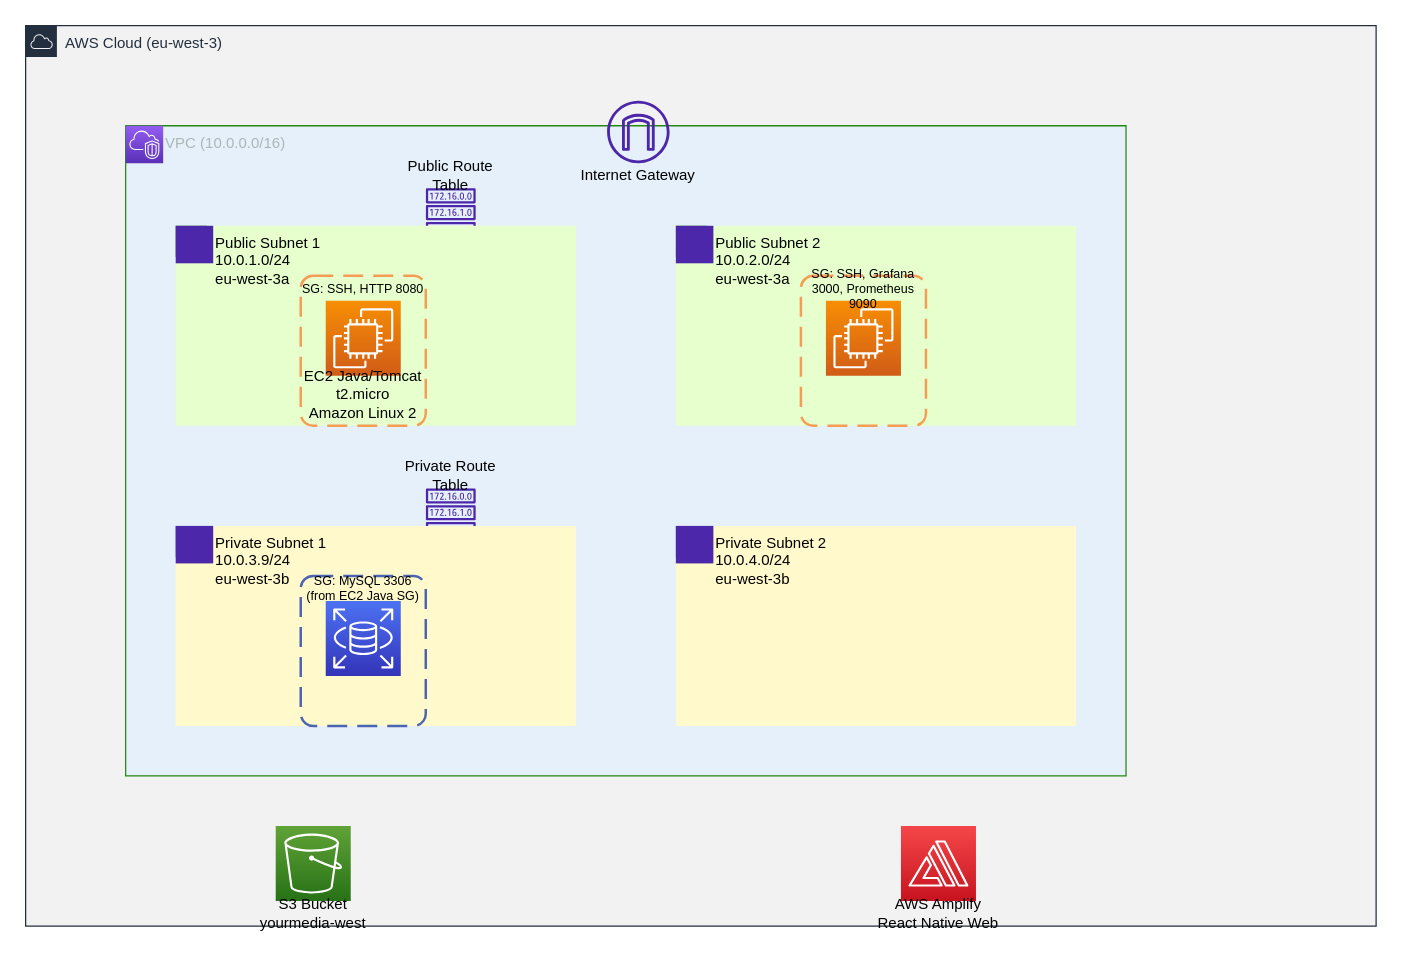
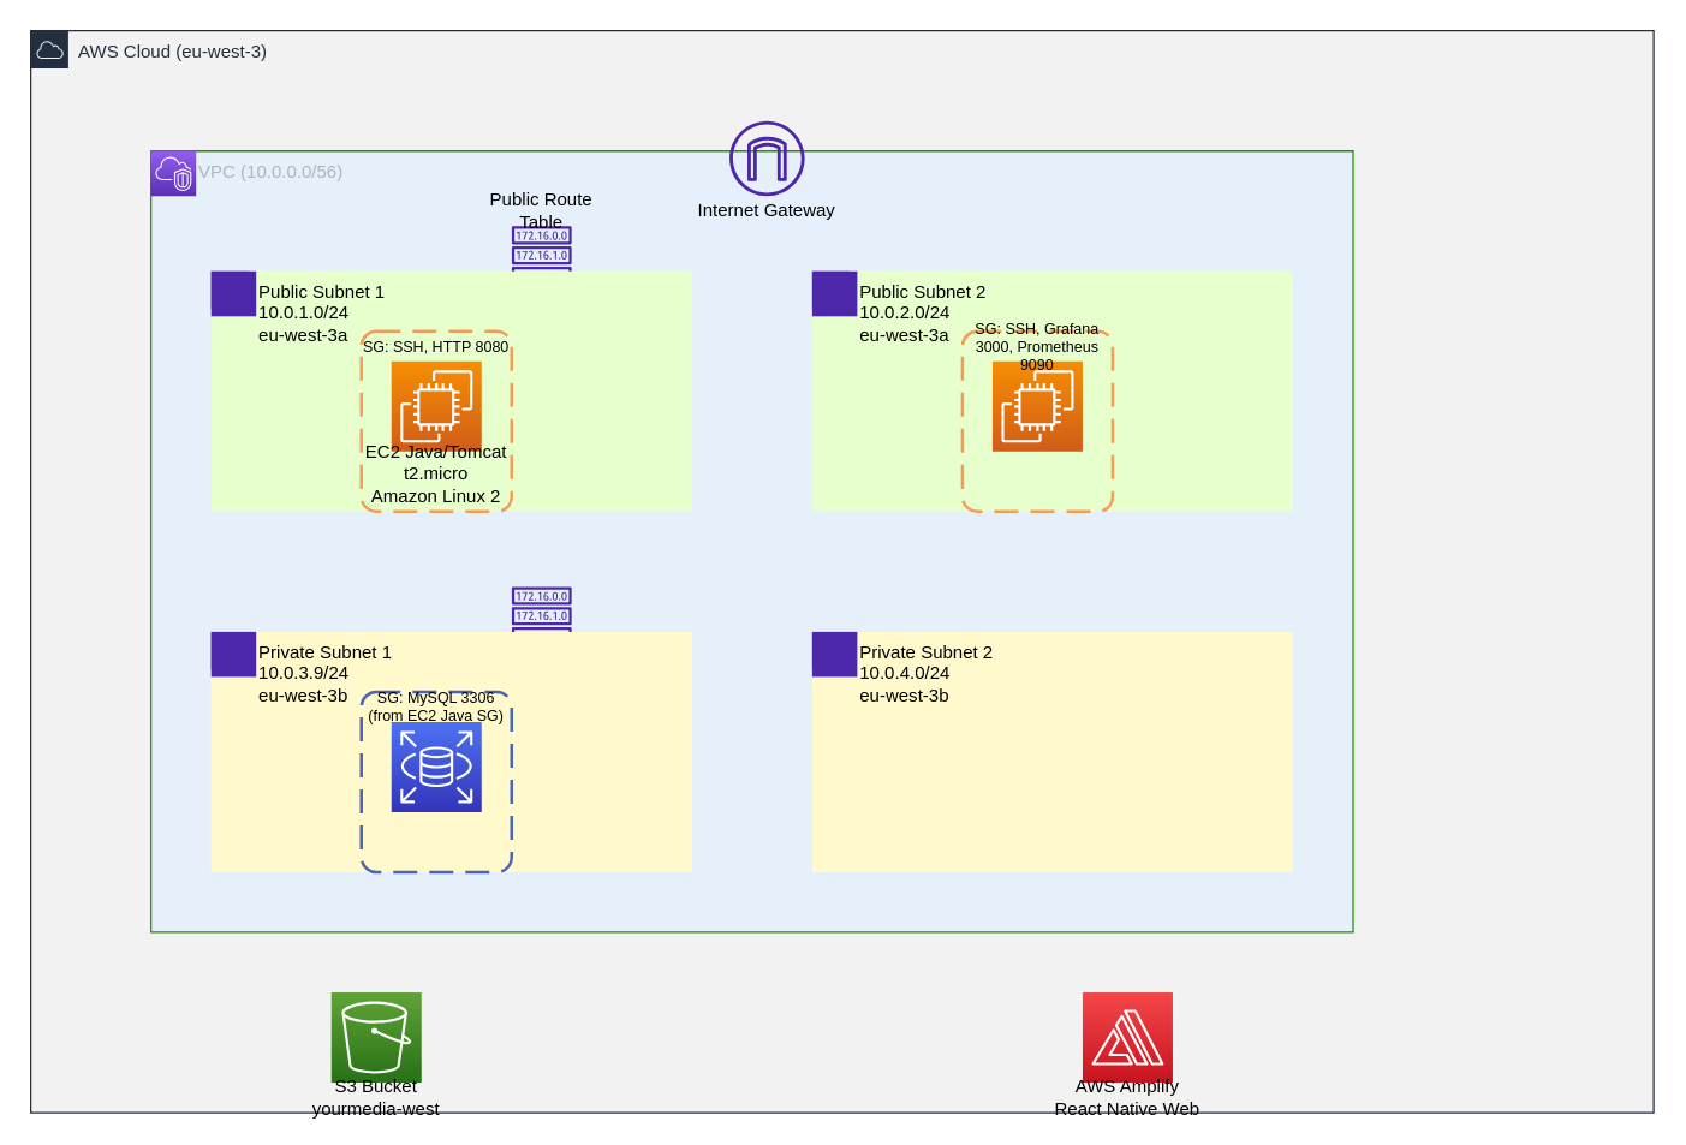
  <mxCell id="0" />
  <mxCell id="1" parent="0" />
  <mxCell id="2" value="AWS Cloud (eu-west-3)" style="points=[[0,0],[0.25,0],[0.5,0],[0.75,0],[1,0],[1,0.25],[1,0.5],[1,0.75],[1,1],[0.75,1],[0.5,1],[0.25,1],[0,1],[0,0.75],[0,0.5],[0,0.25]];outlineConnect=0;gradientColor=none;html=1;whiteSpace=wrap;fontSize=12;fontStyle=0;container=1;pointerEvents=0;collapsible=0;recursiveResize=0;shape=mxgraph.aws4.group;grIcon=mxgraph.aws4.group_aws_cloud;strokeColor=#232F3E;fillColor=#F2F2F2;verticalAlign=top;align=left;spacingLeft=30;fontColor=#232F3E;dashed=0;" vertex="1" parent="1"><mxGeometry x="20" y="20" width="1080" height="720" as="geometry" /></mxCell>
- <mxCell id="3" value="VPC (10.0.0.0/16)" style="points=[[0,0],[0.25,0],[0.5,0],[0.75,0],[1,0],[1,0.25],[1,0.5],[1,0.75],[1,1],[0.75,1],[0.5,1],[0.25,1],[0,1],[0,0.75],[0,0.5],[0,0.25]];outlineConnect=0;gradientColor=none;html=1;whiteSpace=wrap;fontSize=12;fontStyle=0;container=1;pointerEvents=0;collapsible=0;recursiveResize=0;shape=mxgraph.aws4.group;grIcon=mxgraph.aws4.group_vpc;strokeColor=#248814;fillColor=#E6F0FA;verticalAlign=top;align=left;spacingLeft=30;fontColor=#AAB7B8;dashed=0;" vertex="1" parent="2"><mxGeometry x="80" y="80" width="800" height="520" as="geometry" /></mxCell>
+ <mxCell id="3" value="VPC (10.0.0.0/56)" style="points=[[0,0],[0.25,0],[0.5,0],[0.75,0],[1,0],[1,0.25],[1,0.5],[1,0.75],[1,1],[0.75,1],[0.5,1],[0.25,1],[0,1],[0,0.75],[0,0.5],[0,0.25]];outlineConnect=0;gradientColor=none;html=1;whiteSpace=wrap;fontSize=12;fontStyle=0;container=1;pointerEvents=0;collapsible=0;recursiveResize=0;shape=mxgraph.aws4.group;grIcon=mxgraph.aws4.group_vpc;strokeColor=#248814;fillColor=#E6F0FA;verticalAlign=top;align=left;spacingLeft=30;fontColor=#AAB7B8;dashed=0;" vertex="1" parent="2"><mxGeometry x="80" y="80" width="800" height="520" as="geometry" /></mxCell>
  <mxCell id="4" value="" style="sketch=0;points=[[0,0,0],[0.25,0,0],[0.5,0,0],[0.75,0,0],[1,0,0],[0,1,0],[0.25,1,0],[0.5,1,0],[0.75,1,0],[1,1,0],[0,0.25,0],[0,0.5,0],[0,0.75,0],[1,0.25,0],[1,0.5,0],[1,0.75,0]];outlineConnect=0;fontColor=#232F3E;gradientColor=#945DF2;gradientDirection=north;fillColor=#5A30B5;strokeColor=#ffffff;dashed=0;verticalLabelPosition=bottom;verticalAlign=top;align=center;html=1;fontSize=12;fontStyle=0;aspect=fixed;shape=mxgraph.aws4.resourceIcon;resIcon=mxgraph.aws4.vpc;" vertex="1" parent="3"><mxGeometry width="30" height="30" as="geometry" /></mxCell>
  <mxCell id="5" value="" style="sketch=0;outlineConnect=0;fontColor=#232F3E;gradientColor=none;fillColor=#4D27AA;strokeColor=none;dashed=0;verticalLabelPosition=bottom;verticalAlign=top;align=center;html=1;fontSize=12;fontStyle=0;aspect=fixed;pointerEvents=1;shape=mxgraph.aws4.internet_gateway;" vertex="1" parent="3"><mxGeometry x="385" y="-20" width="50" height="50" as="geometry" /></mxCell>
  <mxCell id="6" value="Internet Gateway" style="text;html=1;strokeColor=none;fillColor=none;align=center;verticalAlign=middle;whiteSpace=wrap;rounded=0;" vertex="1" parent="3"><mxGeometry x="360" y="30" width="100" height="20" as="geometry" /></mxCell>
  <mxCell id="7" value="" style="sketch=0;outlineConnect=0;fontColor=#232F3E;gradientColor=none;fillColor=#4D27AA;strokeColor=none;dashed=0;verticalLabelPosition=bottom;verticalAlign=top;align=center;html=1;fontSize=12;fontStyle=0;aspect=fixed;pointerEvents=1;shape=mxgraph.aws4.route_table;" vertex="1" parent="3"><mxGeometry x="240" y="50" width="40" height="39" as="geometry" /></mxCell>
  <mxCell id="8" value="Public Route Table" style="text;html=1;strokeColor=none;fillColor=none;align=center;verticalAlign=middle;whiteSpace=wrap;rounded=0;" vertex="1" parent="3"><mxGeometry x="210" y="30" width="100" height="20" as="geometry" /></mxCell>
  <mxCell id="9" value="" style="sketch=0;outlineConnect=0;fontColor=#232F3E;gradientColor=none;fillColor=#4D27AA;strokeColor=none;dashed=0;verticalLabelPosition=bottom;verticalAlign=top;align=center;html=1;fontSize=12;fontStyle=0;aspect=fixed;pointerEvents=1;shape=mxgraph.aws4.route_table;" vertex="1" parent="3"><mxGeometry x="240" y="290" width="40" height="39" as="geometry" /></mxCell>
- <mxCell id="10" value="Private Route Table" style="text;html=1;strokeColor=none;fillColor=none;align=center;verticalAlign=middle;whiteSpace=wrap;rounded=0;" vertex="1" parent="3"><mxGeometry x="210" y="270" width="100" height="20" as="geometry" /></mxCell>
  <mxCell id="11" value="Public Subnet 1&#10;10.0.1.0/24&#10;eu-west-3a" style="points=[[0,0],[0.25,0],[0.5,0],[0.75,0],[1,0],[1,0.25],[1,0.5],[1,0.75],[1,1],[0.75,1],[0.5,1],[0.25,1],[0,1],[0,0.75],[0,0.5],[0,0.25]];outlineConnect=0;gradientColor=none;html=1;whiteSpace=wrap;fontSize=12;fontStyle=0;container=1;pointerEvents=0;collapsible=0;recursiveResize=0;shape=mxgraph.aws4.group;grIcon=mxgraph.aws4.group_security_group;grStroke=0;strokeColor=#248814;fillColor=#E6FFCC;verticalAlign=top;align=left;spacingLeft=30;fontColor=#000000;dashed=0;" vertex="1" parent="3"><mxGeometry x="40" y="80" width="320" height="160" as="geometry" /></mxCell>
  <mxCell id="12" value="" style="sketch=0;outlineConnect=0;fontColor=#232F3E;gradientColor=none;fillColor=#4D27AA;strokeColor=none;dashed=0;verticalLabelPosition=bottom;verticalAlign=top;align=center;html=1;fontSize=12;fontStyle=0;aspect=fixed;pointerEvents=1;shape=mxgraph.aws4.subnet;" vertex="1" parent="11"><mxGeometry width="30" height="30" as="geometry" /></mxCell>
  <mxCell id="13" value="" style="sketch=0;points=[[0,0,0],[0.25,0,0],[0.5,0,0],[0.75,0,0],[1,0,0],[0,1,0],[0.25,1,0],[0.5,1,0],[0.75,1,0],[1,1,0],[0,0.25,0],[0,0.5,0],[0,0.75,0],[1,0.25,0],[1,0.5,0],[1,0.75,0]];outlineConnect=0;fontColor=#232F3E;gradientColor=#F78E04;gradientDirection=north;fillColor=#D05C17;strokeColor=#ffffff;dashed=0;verticalLabelPosition=bottom;verticalAlign=top;align=center;html=1;fontSize=12;fontStyle=0;aspect=fixed;shape=mxgraph.aws4.resourceIcon;resIcon=mxgraph.aws4.ec2;" vertex="1" parent="11"><mxGeometry x="120" y="60" width="60" height="60" as="geometry" /></mxCell>
  <mxCell id="14" value="EC2 Java/Tomcat&#10;t2.micro&#10;Amazon Linux 2" style="text;html=1;strokeColor=none;fillColor=none;align=center;verticalAlign=middle;whiteSpace=wrap;rounded=0;" vertex="1" parent="11"><mxGeometry x="100" y="120" width="100" height="30" as="geometry" /></mxCell>
  <mxCell id="15" value="" style="rounded=1;arcSize=10;dashed=1;strokeColor=#F59D56;fillColor=none;gradientColor=none;dashPattern=8 4;strokeWidth=2;" vertex="1" parent="11"><mxGeometry x="100" y="40" width="100" height="120" as="geometry" /></mxCell>
  <mxCell id="16" value="SG: SSH, HTTP 8080" style="text;html=1;strokeColor=none;fillColor=none;align=center;verticalAlign=middle;whiteSpace=wrap;rounded=0;fontSize=10;" vertex="1" parent="11"><mxGeometry x="100" y="40" width="100" height="20" as="geometry" /></mxCell>
  <mxCell id="17" value="Public Subnet 2&#10;10.0.2.0/24&#10;eu-west-3a" style="points=[[0,0],[0.25,0],[0.5,0],[0.75,0],[1,0],[1,0.25],[1,0.5],[1,0.75],[1,1],[0.75,1],[0.5,1],[0.25,1],[0,1],[0,0.75],[0,0.5],[0,0.25]];outlineConnect=0;gradientColor=none;html=1;whiteSpace=wrap;fontSize=12;fontStyle=0;container=1;pointerEvents=0;collapsible=0;recursiveResize=0;shape=mxgraph.aws4.group;grIcon=mxgraph.aws4.group_security_group;grStroke=0;strokeColor=#248814;fillColor=#E6FFCC;verticalAlign=top;align=left;spacingLeft=30;fontColor=#000000;dashed=0;" vertex="1" parent="3"><mxGeometry x="440" y="80" width="320" height="160" as="geometry" /></mxCell>
  <mxCell id="18" value="" style="sketch=0;outlineConnect=0;fontColor=#232F3E;gradientColor=none;fillColor=#4D27AA;strokeColor=none;dashed=0;verticalLabelPosition=bottom;verticalAlign=top;align=center;html=1;fontSize=12;fontStyle=0;aspect=fixed;pointerEvents=1;shape=mxgraph.aws4.subnet;" vertex="1" parent="17"><mxGeometry width="30" height="30" as="geometry" /></mxCell>
  <mxCell id="19" value="" style="sketch=0;points=[[0,0,0],[0.25,0,0],[0.5,0,0],[0.75,0,0],[1,0,0],[0,1,0],[0.25,1,0],[0.5,1,0],[0.75,1,0],[1,1,0],[0,0.25,0],[0,0.5,0],[0,0.75,0],[1,0.25,0],[1,0.5,0],[1,0.75,0]];outlineConnect=0;fontColor=#232F3E;gradientColor=#F78E04;gradientDirection=north;fillColor=#D05C17;strokeColor=#ffffff;dashed=0;verticalLabelPosition=bottom;verticalAlign=top;align=center;html=1;fontSize=12;fontStyle=0;aspect=fixed;shape=mxgraph.aws4.resourceIcon;resIcon=mxgraph.aws4.ec2;" vertex="1" parent="17"><mxGeometry x="120" y="60" width="60" height="60" as="geometry" /></mxCell>
  <mxCell id="20" value="" style="rounded=1;arcSize=10;dashed=1;strokeColor=#F59D56;fillColor=none;gradientColor=none;dashPattern=8 4;strokeWidth=2;" vertex="1" parent="17"><mxGeometry x="100" y="40" width="100" height="120" as="geometry" /></mxCell>
  <mxCell id="21" value="SG: SSH, Grafana 3000, Prometheus 9090" style="text;html=1;strokeColor=none;fillColor=none;align=center;verticalAlign=middle;whiteSpace=wrap;rounded=0;fontSize=10;" vertex="1" parent="17"><mxGeometry x="100" y="40" width="100" height="20" as="geometry" /></mxCell>
  <mxCell id="22" value="Private Subnet 1&#10;10.0.3.9/24&#10;eu-west-3b" style="points=[[0,0],[0.25,0],[0.5,0],[0.75,0],[1,0],[1,0.25],[1,0.5],[1,0.75],[1,1],[0.75,1],[0.5,1],[0.25,1],[0,1],[0,0.75],[0,0.5],[0,0.25]];outlineConnect=0;gradientColor=none;html=1;whiteSpace=wrap;fontSize=12;fontStyle=0;container=1;pointerEvents=0;collapsible=0;recursiveResize=0;shape=mxgraph.aws4.group;grIcon=mxgraph.aws4.group_security_group;grStroke=0;strokeColor=#147EBA;fillColor=#FFF9CC;verticalAlign=top;align=left;spacingLeft=30;fontColor=#000000;dashed=0;" vertex="1" parent="3"><mxGeometry x="40" y="320" width="320" height="160" as="geometry" /></mxCell>
  <mxCell id="23" value="" style="sketch=0;outlineConnect=0;fontColor=#232F3E;gradientColor=none;fillColor=#4D27AA;strokeColor=none;dashed=0;verticalLabelPosition=bottom;verticalAlign=top;align=center;html=1;fontSize=12;fontStyle=0;aspect=fixed;pointerEvents=1;shape=mxgraph.aws4.subnet;" vertex="1" parent="22"><mxGeometry width="30" height="30" as="geometry" /></mxCell>
  <mxCell id="24" value="" style="sketch=0;points=[[0,0,0],[0.25,0,0],[0.5,0,0],[0.75,0,0],[1,0,0],[0,1,0],[0.25,1,0],[0.5,1,0],[0.75,1,0],[1,1,0],[0,0.25,0],[0,0.5,0],[0,0.75,0],[1,0.25,0],[1,0.5,0],[1,0.75,0]];outlineConnect=0;fontColor=#232F3E;gradientColor=#4D72F3;gradientDirection=north;fillColor=#3334B9;strokeColor=#ffffff;dashed=0;verticalLabelPosition=bottom;verticalAlign=top;align=center;html=1;fontSize=12;fontStyle=0;aspect=fixed;shape=mxgraph.aws4.resourceIcon;resIcon=mxgraph.aws4.rds;" vertex="1" parent="22"><mxGeometry x="120" y="60" width="60" height="60" as="geometry" /></mxCell>
  <mxCell id="25" value="" style="rounded=1;arcSize=10;dashed=1;strokeColor=#4C65B0;fillColor=none;gradientColor=none;dashPattern=8 4;strokeWidth=2;" vertex="1" parent="22"><mxGeometry x="100" y="40" width="100" height="120" as="geometry" /></mxCell>
  <mxCell id="26" value="SG: MySQL 3306 (from EC2 Java SG)" style="text;html=1;strokeColor=none;fillColor=none;align=center;verticalAlign=middle;whiteSpace=wrap;rounded=0;fontSize=10;" vertex="1" parent="22"><mxGeometry x="100" y="40" width="100" height="20" as="geometry" /></mxCell>
  <mxCell id="27" value="Private Subnet 2&#10;10.0.4.0/24&#10;eu-west-3b" style="points=[[0,0],[0.25,0],[0.5,0],[0.75,0],[1,0],[1,0.25],[1,0.5],[1,0.75],[1,1],[0.75,1],[0.5,1],[0.25,1],[0,1],[0,0.75],[0,0.5],[0,0.25]];outlineConnect=0;gradientColor=none;html=1;whiteSpace=wrap;fontSize=12;fontStyle=0;container=1;pointerEvents=0;collapsible=0;recursiveResize=0;shape=mxgraph.aws4.group;grIcon=mxgraph.aws4.group_security_group;grStroke=0;strokeColor=#147EBA;fillColor=#FFF9CC;verticalAlign=top;align=left;spacingLeft=30;fontColor=#000000;dashed=0;" vertex="1" parent="3"><mxGeometry x="440" y="320" width="320" height="160" as="geometry" /></mxCell>
  <mxCell id="28" value="" style="sketch=0;outlineConnect=0;fontColor=#232F3E;gradientColor=none;fillColor=#4D27AA;strokeColor=none;dashed=0;verticalLabelPosition=bottom;verticalAlign=top;align=center;html=1;fontSize=12;fontStyle=0;aspect=fixed;pointerEvents=1;shape=mxgraph.aws4.subnet;" vertex="1" parent="27"><mxGeometry width="30" height="30" as="geometry" /></mxCell>
  <mxCell id="29" value="" style="sketch=0;points=[[0,0,0],[0.25,0,0],[0.5,0,0],[0.75,0,0],[1,0,0],[0,1,0],[0.25,1,0],[0.5,1,0],[0.75,1,0],[1,1,0],[0,0.25,0],[0,0.5,0],[0,0.75,0],[1,0.25,0],[1,0.5,0],[1,0.75,0]];outlineConnect=0;fontColor=#232F3E;gradientColor=#60A337;gradientDirection=north;fillColor=#277116;strokeColor=#ffffff;dashed=0;verticalLabelPosition=bottom;verticalAlign=top;align=center;html=1;fontSize=12;fontStyle=0;aspect=fixed;shape=mxgraph.aws4.resourceIcon;resIcon=mxgraph.aws4.s3;" vertex="1" parent="2"><mxGeometry x="200" y="640" width="60" height="60" as="geometry" /></mxCell>
  <mxCell id="30" value="S3 Bucket&#10;yourmedia-west" style="text;html=1;strokeColor=none;fillColor=none;align=center;verticalAlign=middle;whiteSpace=wrap;rounded=0;" vertex="1" parent="2"><mxGeometry x="180" y="700" width="100" height="20" as="geometry" /></mxCell>
  <mxCell id="31" value="" style="sketch=0;points=[[0,0,0],[0.25,0,0],[0.5,0,0],[0.75,0,0],[1,0,0],[0,1,0],[0.25,1,0],[0.5,1,0],[0.75,1,0],[1,1,0],[0,0.25,0],[0,0.5,0],[0,0.75,0],[1,0.25,0],[1,0.5,0],[1,0.75,0]];outlineConnect=0;fontColor=#232F3E;gradientColor=#F54749;gradientDirection=north;fillColor=#C7131F;strokeColor=#ffffff;dashed=0;verticalLabelPosition=bottom;verticalAlign=top;align=center;html=1;fontSize=12;fontStyle=0;aspect=fixed;shape=mxgraph.aws4.resourceIcon;resIcon=mxgraph.aws4.amplify;" vertex="1" parent="2"><mxGeometry x="700" y="640" width="60" height="60" as="geometry" /></mxCell>
  <mxCell id="32" value="AWS Amplify&#10;React Native Web" style="text;html=1;strokeColor=none;fillColor=none;align=center;verticalAlign=middle;whiteSpace=wrap;rounded=0;" vertex="1" parent="2"><mxGeometry x="680" y="700" width="100" height="20" as="geometry" /></mxCell>
